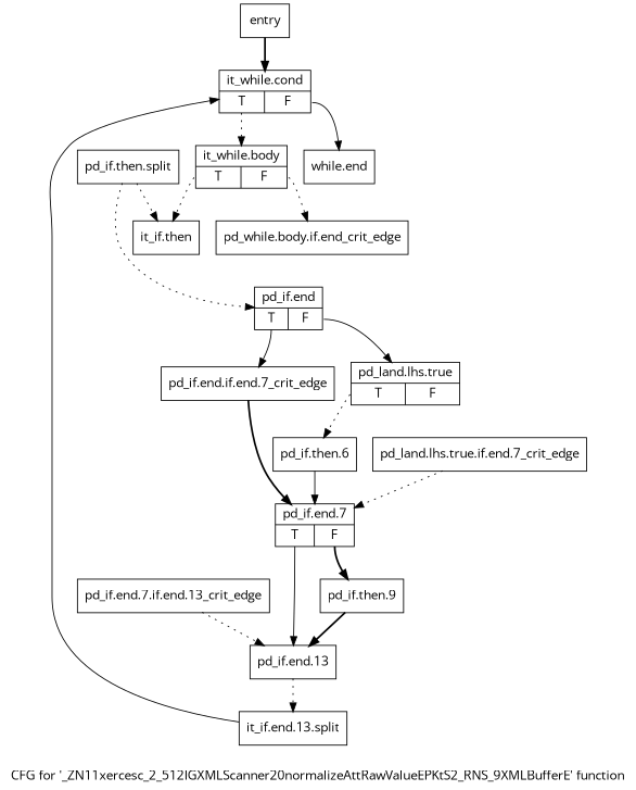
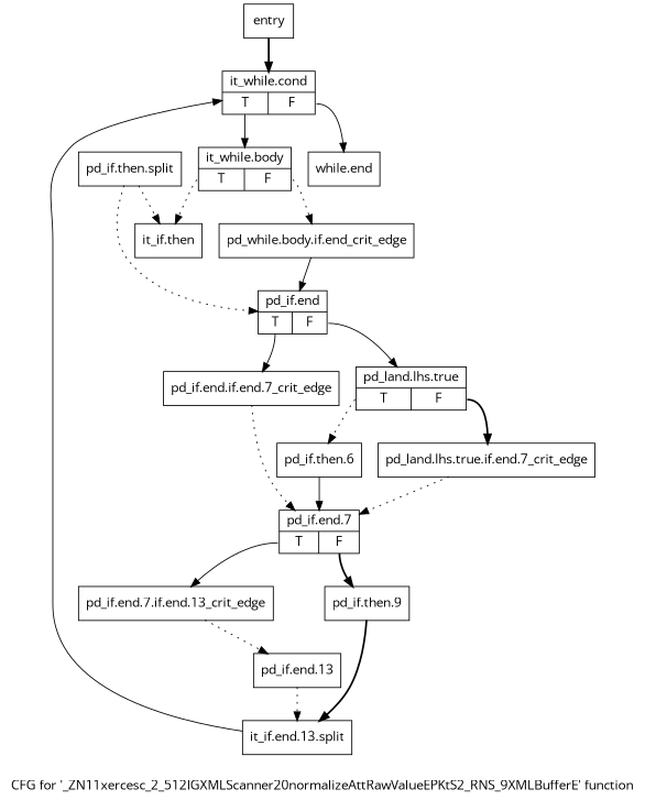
  digraph {
    fontname="Open Sans"
    label="CFG for '_ZN11xercesc_2_512IGXMLScanner20normalizeAttRawValueEPKtS2_RNS_9XMLBufferE' function"
    node [fontname="Open Sans" shape=record]
    edge [fontname="Open Sans" style=dotted]
    n1 [label="{entry}"]
    n2 [label="{it_while.cond|{<s0>T|<s1>F}}"]
    n3 [label="{it_while.body|{<s0>T|<s1>F}}"]
    n4 [label="{while.end}"]
    n5 [label="{it_if.then}"]
    n6 [label="{pd_while.body.if.end_crit_edge}"]
    n7 [label="{pd_if.end|{<s0>T|<s1>F}}"]
    n8 [label="{pd_if.then.split}"]
    n9 [label="{pd_if.end.if.end.7_crit_edge}"]
    n10 [label="{pd_land.lhs.true|{<s0>T|<s1>F}}"]
    n11 [label="{pd_if.end.7|{<s0>T|<s1>F}}"]
    n12 [label="{pd_if.then.6}"]
    n13 [label="{pd_land.lhs.true.if.end.7_crit_edge}"]
    n14 [label="{pd_if.end.7.if.end.13_crit_edge}"]
    n15 [label="{pd_if.then.9}"]
    n16 [label="{pd_if.end.13}"]
    n17 [label="{it_if.end.13.split}"]
    n1 -> n2 [style=bold]
-   n2 -> n3 [tailport=s0]
+   n2 -> n3 [style=solid tailport=s0]
    n2 -> n4 [style=solid tailport=s1]
    n3 -> n5 [tailport=s0]
    n3 -> n6 [tailport=s1]
+   n6 -> n7 [style=solid]
    n7 -> n9 [style=solid tailport=s0]
    n7 -> n10 [style=solid tailport=s1]
    n8 -> n5
    n8 -> n7
-   n9 -> n11 [style=bold]
+   n9 -> n11
    n10 -> n12 [tailport=s0]
-   n11 -> n16 [style=solid tailport=s0]
+   n10 -> n13 [style=bold tailport=s1]
+   n11 -> n14 [style=solid tailport=s0]
    n11 -> n15 [style=bold tailport=s1]
    n12 -> n11 [style=solid]
    n13 -> n11
    n14 -> n16
-   n15 -> n16 [style=bold]
+   n15 -> n17 [style=bold]
    n16 -> n17
    n17 -> n2 [style=solid]
  }
